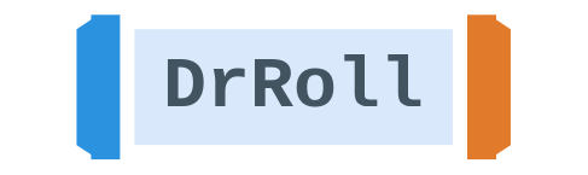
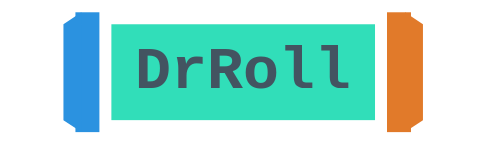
  <mxCell id="0" />
  <mxCell id="1" parent="0" />
  <mxCell id="2" value="" style="rounded=0;whiteSpace=wrap;html=1;strokeColor=none;fillColor=#2B92E0;" parent="1" vertex="1"><mxGeometry x="125" y="20" width="40" height="200" as="geometry" /></mxCell>
- <mxCell id="3" value="&lt;font color=&quot;#435461&quot; face=&quot;Courier New&quot; size=&quot;1&quot; style=&quot;&quot;&gt;&lt;b style=&quot;font-size: 100px;&quot;&gt;DrRoll&lt;/b&gt;&lt;/font&gt;" style="rounded=0;whiteSpace=wrap;html=1;strokeColor=none;fillColor=#dae8fc;" parent="1" vertex="1"><mxGeometry x="185" y="40" width="440" height="160" as="geometry" /></mxCell>
+ <mxCell id="3" value="&lt;font color=&quot;#435461&quot; face=&quot;Courier New&quot; size=&quot;1&quot; style=&quot;&quot;&gt;&lt;b style=&quot;font-size: 100px;&quot;&gt;DrRoll&lt;/b&gt;&lt;/font&gt;" style="rounded=0;whiteSpace=wrap;html=1;strokeColor=none;fillColor=#31DEB9;" parent="1" vertex="1"><mxGeometry x="185" y="40" width="440" height="160" as="geometry" /></mxCell>
  <mxCell id="4" value="" style="rounded=0;whiteSpace=wrap;html=1;strokeColor=none;fillColor=#E17A2A;" parent="1" vertex="1"><mxGeometry x="645" y="20" width="40" height="200" as="geometry" /></mxCell>
  <mxCell id="5" value="" style="shape=trapezoid;perimeter=trapezoidPerimeter;whiteSpace=wrap;html=1;fixedSize=1;rotation=-90;strokeColor=none;fillColor=#2B92E0;" parent="1" vertex="1"><mxGeometry x="20" y="105" width="200" height="30" as="geometry" /></mxCell>
  <mxCell id="6" value="" style="shape=trapezoid;perimeter=trapezoidPerimeter;whiteSpace=wrap;html=1;fixedSize=1;rotation=90;strokeColor=none;fillColor=#E17A2A;" parent="1" vertex="1"><mxGeometry x="590" y="105" width="200" height="30" as="geometry" /></mxCell>
